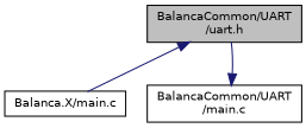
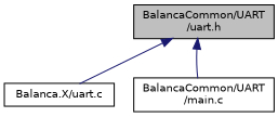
  digraph {
    node [color=black fillcolor=white fontname=Helvetica fontsize=10 shape=record style=filled]
    edge [color=midnightblue dir=back fontname=Helvetica fontsize=10 labelfontname=Helvetica labelfontsize=10 style=solid]
    n1 [fillcolor=grey75 fontcolor=black height=0.2 label="BalancaCommon/UART\l/uart.h" width=0.4]
-   n2 [height=0.2 label="Balanca.X/main.c" width=0.4]
+   n2 [height=0.2 label="Balanca.X/uart.c" width=0.4]
    n3 [height=0.2 label="BalancaCommon/UART\l/main.c" width=0.4]
    n1 -> n2
-   n3 -> n1
+   n1 -> n3
  }
